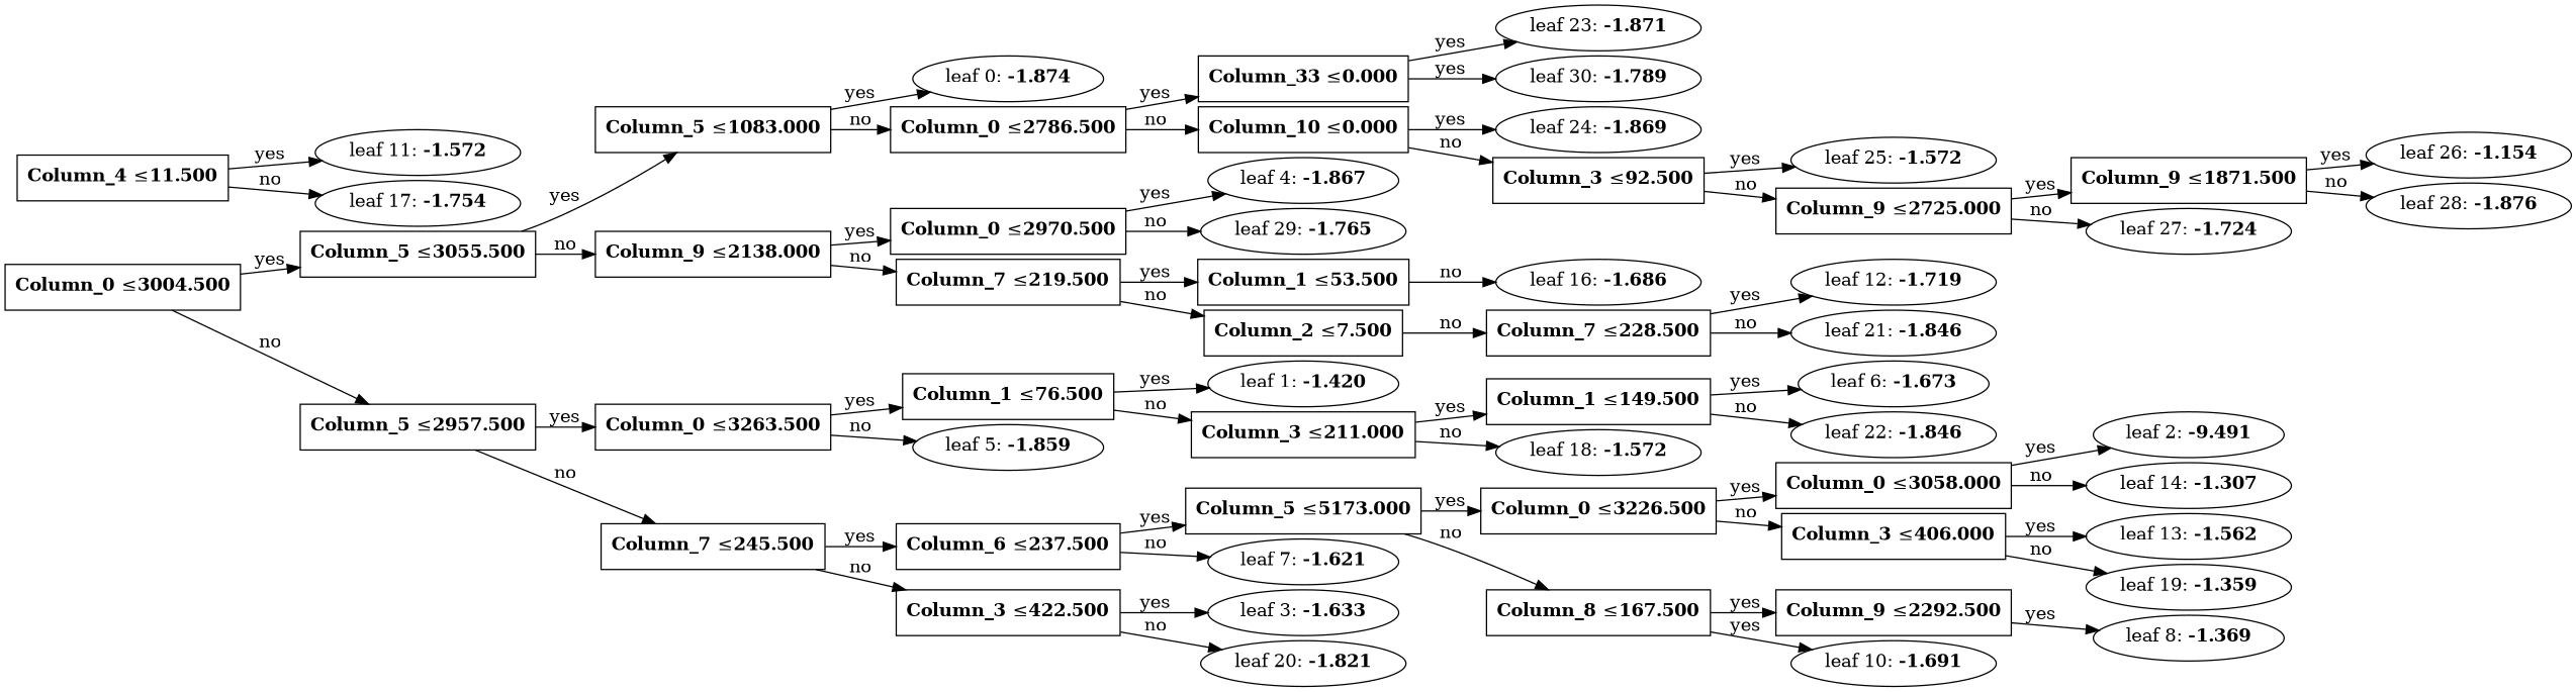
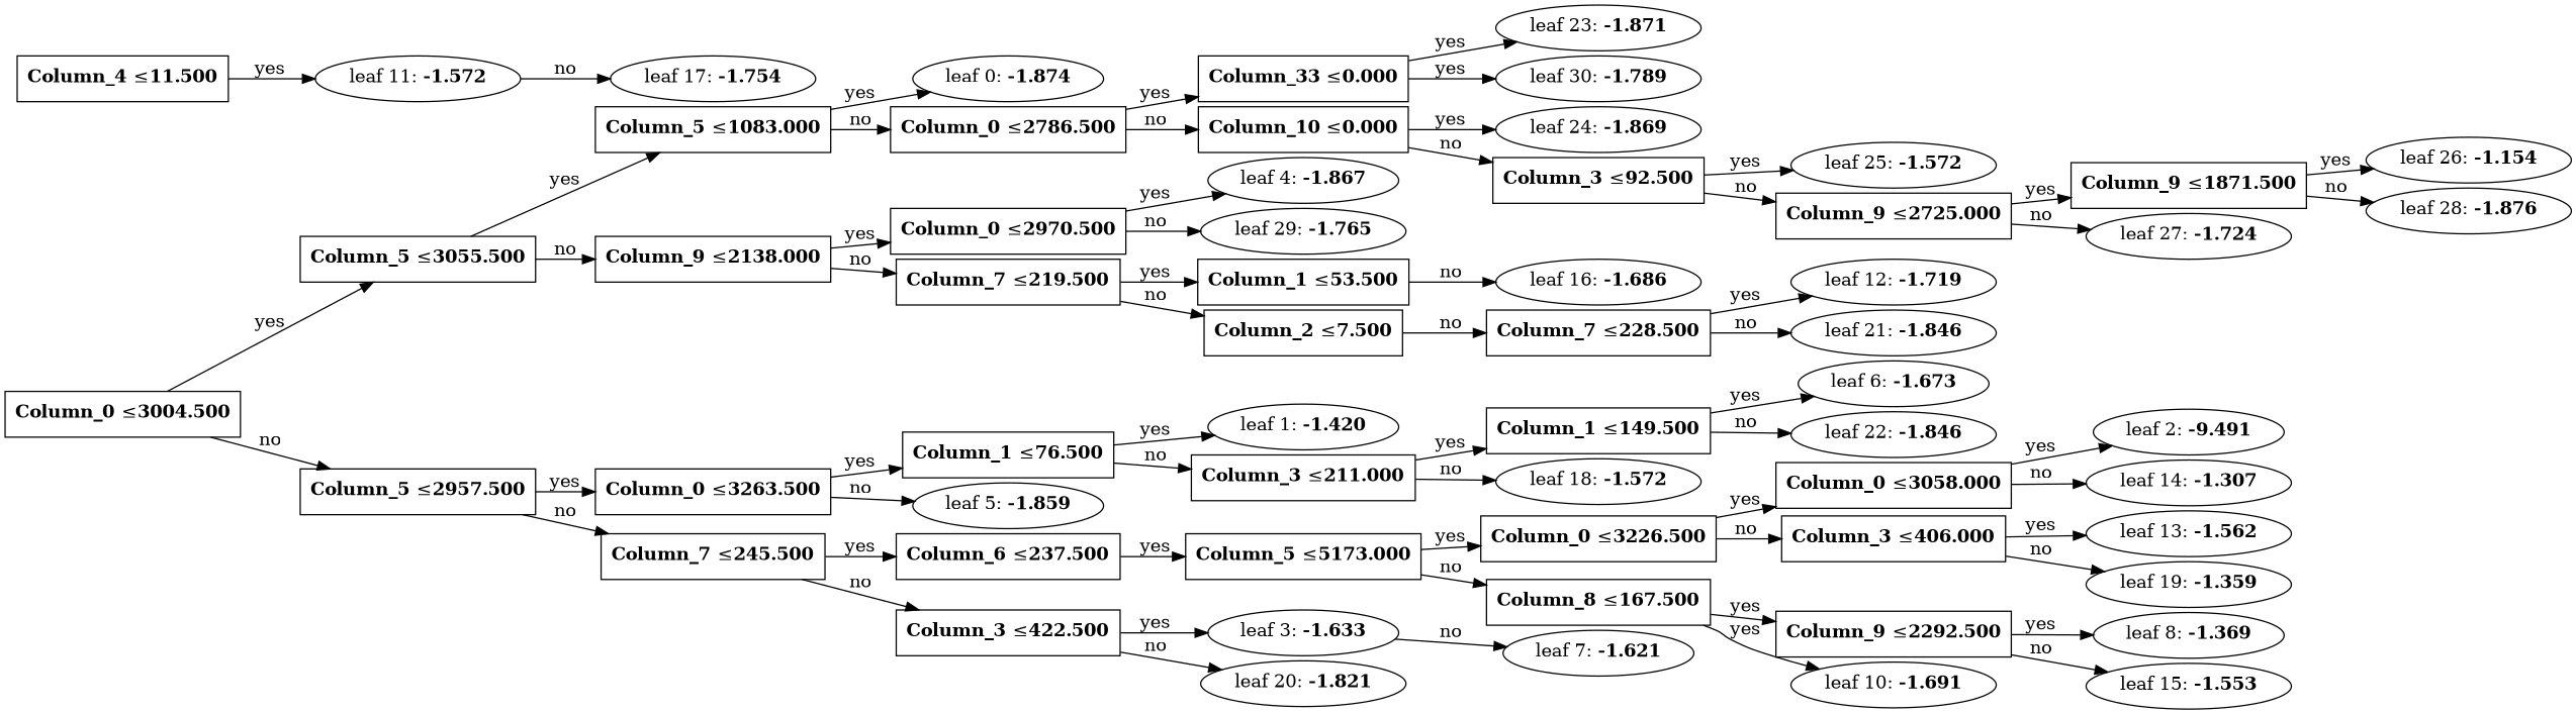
  digraph {
    nodesep=0.05
    rankdir=LR
    ranksep=0.3
    n1 [fillcolor=white label=<<B>Column_0</B> &#8804;<B>3004.500</B>> shape=rectangle]
    n2 [fillcolor=white label=<<B>Column_5</B> &#8804;<B>3055.500</B>> shape=rectangle]
    n3 [fillcolor=white label=<<B>Column_5</B> &#8804;<B>2957.500</B>> shape=rectangle]
    n4 [fillcolor=white label=<<B>Column_5</B> &#8804;<B>1083.000</B>> shape=rectangle]
    n5 [fillcolor=white label=<<B>Column_9</B> &#8804;<B>2138.000</B>> shape=rectangle]
    n6 [fillcolor=white label=<<B>Column_0</B> &#8804;<B>3263.500</B>> shape=rectangle]
    n7 [fillcolor=white label=<<B>Column_7</B> &#8804;<B>245.500</B>> shape=rectangle]
    n8 [label=<leaf 0: <B>-1.874</B>>]
    n9 [fillcolor=white label=<<B>Column_0</B> &#8804;<B>2786.500</B>> shape=rectangle]
    n10 [fillcolor=white label=<<B>Column_0</B> &#8804;<B>2970.500</B>> shape=rectangle]
    n11 [fillcolor=white label=<<B>Column_7</B> &#8804;<B>219.500</B>> shape=rectangle]
    n12 [fillcolor=white label=<<B>Column_33</B> &#8804;<B>0.000</B>> shape=rectangle]
    n13 [fillcolor=white label=<<B>Column_10</B> &#8804;<B>0.000</B>> shape=rectangle]
    n14 [label=<leaf 23: <B>-1.871</B>>]
    n15 [label=<leaf 30: <B>-1.789</B>>]
    n16 [label=<leaf 24: <B>-1.869</B>>]
    n17 [fillcolor=white label=<<B>Column_3</B> &#8804;<B>92.500</B>> shape=rectangle]
    n18 [label=<leaf 25: <B>-1.572</B>>]
    n19 [fillcolor=white label=<<B>Column_9</B> &#8804;<B>2725.000</B>> shape=rectangle]
    n20 [fillcolor=white label=<<B>Column_9</B> &#8804;<B>1871.500</B>> shape=rectangle]
    n21 [label=<leaf 27: <B>-1.724</B>>]
    n22 [label=<leaf 26: <B>-1.154</B>>]
    n23 [label=<leaf 28: <B>-1.876</B>>]
    n24 [label=<leaf 4: <B>-1.867</B>>]
    n25 [label=<leaf 29: <B>-1.765</B>>]
    n26 [fillcolor=white label=<<B>Column_1</B> &#8804;<B>53.500</B>> shape=rectangle]
    n27 [fillcolor=white label=<<B>Column_2</B> &#8804;<B>7.500</B>> shape=rectangle]
    n28 [label=<leaf 16: <B>-1.686</B>>]
    n29 [fillcolor=white label=<<B>Column_7</B> &#8804;<B>228.500</B>> shape=rectangle]
    n30 [fillcolor=white label=<<B>Column_4</B> &#8804;<B>11.500</B>> shape=rectangle]
    n31 [label=<leaf 11: <B>-1.572</B>>]
    n32 [label=<leaf 17: <B>-1.754</B>>]
    n33 [label=<leaf 12: <B>-1.719</B>>]
    n34 [label=<leaf 21: <B>-1.846</B>>]
    n35 [fillcolor=white label=<<B>Column_1</B> &#8804;<B>76.500</B>> shape=rectangle]
    n36 [label=<leaf 5: <B>-1.859</B>>]
    n37 [fillcolor=white label=<<B>Column_6</B> &#8804;<B>237.500</B>> shape=rectangle]
    n38 [fillcolor=white label=<<B>Column_3</B> &#8804;<B>422.500</B>> shape=rectangle]
    n39 [label=<leaf 1: <B>-1.420</B>>]
    n40 [fillcolor=white label=<<B>Column_3</B> &#8804;<B>211.000</B>> shape=rectangle]
    n41 [fillcolor=white label=<<B>Column_1</B> &#8804;<B>149.500</B>> shape=rectangle]
    n42 [label=<leaf 18: <B>-1.572</B>>]
    n43 [label=<leaf 6: <B>-1.673</B>>]
    n44 [label=<leaf 22: <B>-1.846</B>>]
    n45 [fillcolor=white label=<<B>Column_5</B> &#8804;<B>5173.000</B>> shape=rectangle]
    n46 [label=<leaf 7: <B>-1.621</B>>]
    n47 [label=<leaf 3: <B>-1.633</B>>]
    n48 [label=<leaf 20: <B>-1.821</B>>]
    n49 [fillcolor=white label=<<B>Column_0</B> &#8804;<B>3226.500</B>> shape=rectangle]
    n50 [fillcolor=white label=<<B>Column_8</B> &#8804;<B>167.500</B>> shape=rectangle]
    n51 [fillcolor=white label=<<B>Column_0</B> &#8804;<B>3058.000</B>> shape=rectangle]
    n52 [fillcolor=white label=<<B>Column_3</B> &#8804;<B>406.000</B>> shape=rectangle]
    n53 [fillcolor=white label=<<B>Column_9</B> &#8804;<B>2292.500</B>> shape=rectangle]
    n54 [label=<leaf 10: <B>-1.691</B>>]
    n55 [label=<leaf 2: <B>-9.491</B>>]
    n56 [label=<leaf 14: <B>-1.307</B>>]
    n57 [label=<leaf 13: <B>-1.562</B>>]
    n58 [label=<leaf 19: <B>-1.359</B>>]
    n59 [label=<leaf 8: <B>-1.369</B>>]
+   n60 [label=<leaf 15: <B>-1.553</B>>]
    n1 -> n2 [label=yes]
    n1 -> n3 [label=no]
    n2 -> n4 [label=yes]
    n2 -> n5 [label=no]
    n3 -> n6 [label=yes]
    n3 -> n7 [label=no]
    n4 -> n8 [label=yes]
    n4 -> n9 [label=no]
    n5 -> n10 [label=yes]
    n5 -> n11 [label=no]
    n6 -> n35 [label=yes]
    n6 -> n36 [label=no]
    n7 -> n37 [label=yes]
    n7 -> n38 [label=no]
    n9 -> n12 [label=yes]
    n9 -> n13 [label=no]
    n10 -> n24 [label=yes]
    n10 -> n25 [label=no]
    n11 -> n26 [label=yes]
    n11 -> n27 [label=no]
    n12 -> n14 [label=yes]
    n12 -> n15 [label=yes]
    n13 -> n16 [label=yes]
    n13 -> n17 [label=no]
    n17 -> n18 [label=yes]
    n17 -> n19 [label=no]
    n19 -> n20 [label=yes]
    n19 -> n21 [label=no]
    n20 -> n22 [label=yes]
    n20 -> n23 [label=no]
    n26 -> n28 [label=no]
    n27 -> n29 [label=no]
    n29 -> n33 [label=yes]
    n29 -> n34 [label=no]
    n30 -> n31 [label=yes]
-   n30 -> n32 [label=no]
+   n31 -> n32 [label=no]
    n35 -> n39 [label=yes]
    n35 -> n40 [label=no]
    n37 -> n45 [label=yes]
-   n37 -> n46 [label=no]
+   n47 -> n46 [label=no]
    n38 -> n47 [label=yes]
    n38 -> n48 [label=no]
    n40 -> n41 [label=yes]
    n40 -> n42 [label=no]
    n41 -> n43 [label=yes]
    n41 -> n44 [label=no]
    n45 -> n49 [label=yes]
    n45 -> n50 [label=no]
    n49 -> n51 [label=yes]
    n49 -> n52 [label=no]
    n50 -> n53 [label=yes]
    n50 -> n54 [label=yes]
    n51 -> n55 [label=yes]
    n51 -> n56 [label=no]
    n52 -> n57 [label=yes]
    n52 -> n58 [label=no]
    n53 -> n59 [label=yes]
+   n53 -> n60 [label=no]
  }
